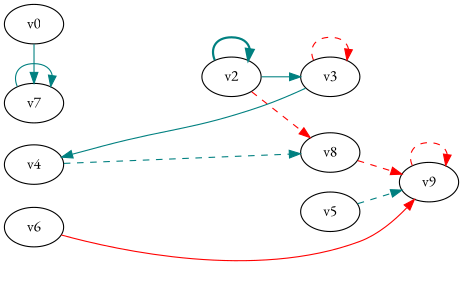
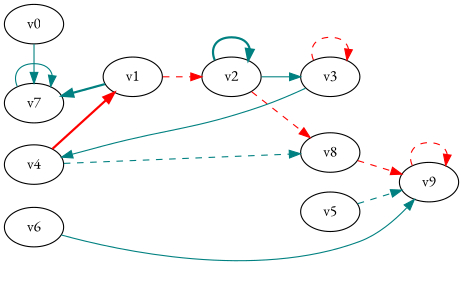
  digraph {
    fontname="EB Garamond"
    rankdir=LR
    node [fontname="EB Garamond" player=1]
    edge [color=teal fontname="EB Garamond" style=dashed]
    v0 [player=0]
    v7 [player=0]
+   v1 [player=0]
    v2
    v3
    v8 [player=0]
    v4
    v9
    v5
    v6
    v0 -> v7 [constraint="t >= 4" style=solid]
    v7 -> v7 [constraint="t mod 5 == 2" style=solid]
+   v1 -> v7 [constraint="t mod 2 == 0" style=bold]
+   v1 -> v2 [color=red]
    v2 -> v2 [style=bold]
    v2 -> v3 [style=solid]
    v2 -> v8 [color=red]
    v3 -> v3 [color=red]
    v3 -> v4 [constraint="t >= 1" style=solid]
    v8 -> v9 [color=red]
+   v4 -> v1 [color=red style=bold]
    v4 -> v8
    v9 -> v9 [color=red]
    v5 -> v9
-   v6 -> v9 [color=red constraint="t mod 5 == 3" style=solid]
+   v6 -> v9 [constraint="t mod 5 == 3" style=solid]
  }
